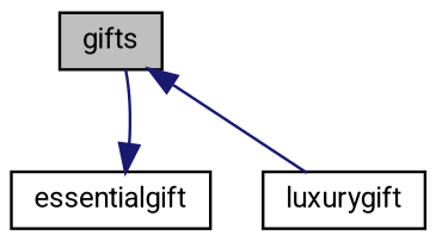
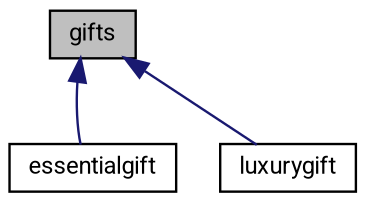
  digraph {
    fontname=Roboto
    node [color=black fillcolor=white fontname=Roboto fontsize=10 shape=record style=filled]
    edge [color=midnightblue dir=back fontname=Roboto fontsize=10 labelfontname=Helvetica labelfontsize=10 style=solid]
    n1 [fillcolor=grey75 fontcolor=black height=0.2 label=gifts width=0.4]
    n2 [height=0.2 label=essentialgift width=0.4]
    n3 [height=0.2 label=luxurygift width=0.4]
-   n2 -> n1
+   n1 -> n2
    n1 -> n3
  }
